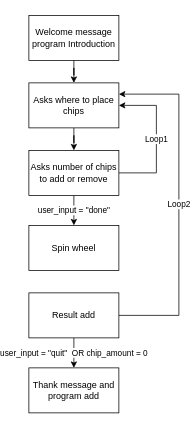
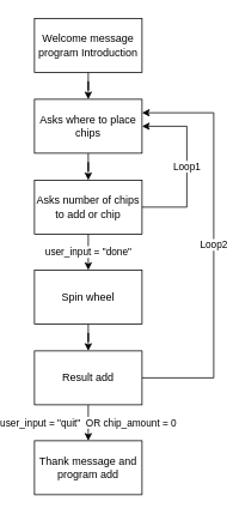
  <mxCell id="0" />
  <mxCell id="1" parent="0" />
  <mxCell id="2" value="" style="edgeStyle=orthogonalEdgeStyle;rounded=0;orthogonalLoop=1;jettySize=auto;html=1;" edge="1" parent="1" source="3" target="5"><mxGeometry relative="1" as="geometry" /></mxCell>
  <mxCell id="3" value="Welcome message program Introduction" style="rounded=0;whiteSpace=wrap;html=1;" vertex="1" parent="1"><mxGeometry x="20" y="20" width="120" height="60" as="geometry" /></mxCell>
  <mxCell id="4" value="" style="edgeStyle=orthogonalEdgeStyle;rounded=0;orthogonalLoop=1;jettySize=auto;html=1;" edge="1" parent="1" source="5" target="8"><mxGeometry relative="1" as="geometry" /></mxCell>
  <mxCell id="5" value="Asks where to place chips" style="rounded=0;whiteSpace=wrap;html=1;" vertex="1" parent="1"><mxGeometry x="20" y="110" width="120" height="60" as="geometry" /></mxCell>
  <mxCell id="6" value="user_input = &quot;done&quot;" style="edgeStyle=orthogonalEdgeStyle;rounded=0;orthogonalLoop=1;jettySize=auto;html=1;" edge="1" parent="1" source="8" target="10"><mxGeometry relative="1" as="geometry" /></mxCell>
  <mxCell id="7" value="Loop1" style="edgeStyle=orthogonalEdgeStyle;rounded=0;orthogonalLoop=1;jettySize=auto;html=1;exitX=1;exitY=0.5;exitDx=0;exitDy=0;entryX=1;entryY=0.5;entryDx=0;entryDy=0;" edge="1" parent="1" source="8" target="5"><mxGeometry relative="1" as="geometry"><Array as="points"><mxPoint x="190" y="230" /><mxPoint x="190" y="140" /></Array></mxGeometry></mxCell>
- <mxCell id="8" value="Asks number of chips to add or remove" style="rounded=0;whiteSpace=wrap;html=1;" vertex="1" parent="1"><mxGeometry x="20" y="200" width="120" height="60" as="geometry" /></mxCell>
+ <mxCell id="8" value="Asks number of chips to add or chip" style="rounded=0;whiteSpace=wrap;html=1;" vertex="1" parent="1"><mxGeometry x="20" y="200" width="120" height="60" as="geometry" /></mxCell>
+ <mxCell id="9" value="" style="edgeStyle=orthogonalEdgeStyle;rounded=0;orthogonalLoop=1;jettySize=auto;html=1;" edge="1" parent="1" source="10" target="13"><mxGeometry relative="1" as="geometry" /></mxCell>
  <mxCell id="10" value="Spin wheel" style="rounded=0;whiteSpace=wrap;html=1;" vertex="1" parent="1"><mxGeometry x="20" y="300" width="120" height="60" as="geometry" /></mxCell>
  <mxCell id="11" value="user_input = &quot;quit&quot;&amp;nbsp; OR chip_amount = 0" style="edgeStyle=orthogonalEdgeStyle;rounded=0;orthogonalLoop=1;jettySize=auto;html=1;" edge="1" parent="1" source="13" target="14"><mxGeometry relative="1" as="geometry" /></mxCell>
  <mxCell id="12" value="Loop2" style="edgeStyle=orthogonalEdgeStyle;rounded=0;orthogonalLoop=1;jettySize=auto;html=1;exitX=1;exitY=0.5;exitDx=0;exitDy=0;entryX=1;entryY=0.25;entryDx=0;entryDy=0;" edge="1" parent="1" source="13" target="5"><mxGeometry relative="1" as="geometry"><Array as="points"><mxPoint x="220" y="420" /><mxPoint x="220" y="125" /></Array></mxGeometry></mxCell>
  <mxCell id="13" value="Result add" style="rounded=0;whiteSpace=wrap;html=1;" vertex="1" parent="1"><mxGeometry x="20" y="390" width="120" height="60" as="geometry" /></mxCell>
  <mxCell id="14" value="Thank message and program add" style="rounded=0;whiteSpace=wrap;html=1;" vertex="1" parent="1"><mxGeometry x="20" y="490" width="120" height="60" as="geometry" /></mxCell>
